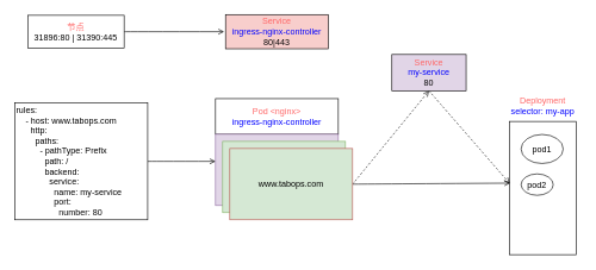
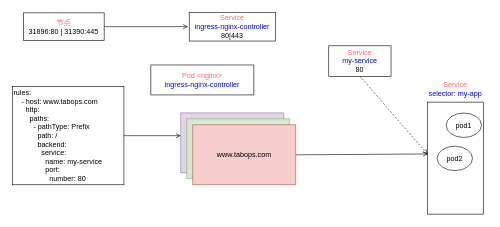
  <mxCell id="0" />
  <mxCell id="1" parent="0" />
  <mxCell id="2" style="edgeStyle=none;curved=1;rounded=0;orthogonalLoop=1;jettySize=auto;html=1;exitX=1;exitY=0.5;exitDx=0;exitDy=0;fontColor=#00FF00;endArrow=open;sourcePerimeterSpacing=8;targetPerimeterSpacing=8;" parent="1" source="3" edge="1"><mxGeometry relative="1" as="geometry"><mxPoint x="313" y="44" as="targetPoint" /></mxGeometry></mxCell>
  <mxCell id="3" value="&lt;font color=&quot;#ff6666&quot;&gt;节点&lt;br&gt;&lt;/font&gt;31896:80 | 31390:445" style="rounded=0;whiteSpace=wrap;html=1;" parent="1" vertex="1"><mxGeometry x="38" y="21" width="135" height="46" as="geometry" /></mxCell>
- <mxCell id="4" value="&lt;font color=&quot;#ff6666&quot;&gt;Service&lt;/font&gt;&lt;br&gt;&lt;font color=&quot;#0000ff&quot;&gt;ingress-nginx-controller&lt;/font&gt;&lt;br&gt;&lt;font color=&quot;#000000&quot;&gt;80|443&lt;/font&gt;" style="rounded=0;whiteSpace=wrap;html=1;fontColor=#00FF00;fillColor=#f8cecc;" parent="1" vertex="1"><mxGeometry x="315" y="20" width="144" height="48" as="geometry" /></mxCell>
- <mxCell id="5" value="Pod &amp;lt;nginx&amp;gt;&lt;br&gt;&lt;font color=&quot;#0000ff&quot;&gt;ingress-nginx-controller&lt;/font&gt;" style="rounded=0;whiteSpace=wrap;html=1;fontColor=#FF6666;" parent="1" vertex="1"><mxGeometry x="301" y="138" width="172" height="50" as="geometry" /></mxCell>
+ <mxCell id="4" value="&lt;font color=&quot;#ff6666&quot;&gt;Service&lt;/font&gt;&lt;br&gt;&lt;font color=&quot;#0000ff&quot;&gt;ingress-nginx-controller&lt;/font&gt;&lt;br&gt;&lt;font color=&quot;#000000&quot;&gt;80|443&lt;/font&gt;" style="rounded=0;whiteSpace=wrap;html=1;fontColor=#00FF00;" parent="1" vertex="1"><mxGeometry x="315" y="20" width="144" height="48" as="geometry" /></mxCell>
+ <mxCell id="5" value="Pod &amp;lt;nginx&amp;gt;&lt;br&gt;&lt;font color=&quot;#0000ff&quot;&gt;ingress-nginx-controller&lt;/font&gt;" style="rounded=0;whiteSpace=wrap;html=1;fontColor=#FF6666;" parent="1" vertex="1"><mxGeometry x="251" y="108" width="172" height="50" as="geometry" /></mxCell>
  <mxCell id="6" value="" style="rounded=0;whiteSpace=wrap;html=1;fillColor=#e1d5e7;strokeColor=#9673a6;" parent="1" vertex="1"><mxGeometry x="301" y="188" width="172" height="100" as="geometry" /></mxCell>
  <mxCell id="7" value="" style="rounded=0;whiteSpace=wrap;html=1;fillColor=#d5e8d4;strokeColor=#82b366;" parent="1" vertex="1"><mxGeometry x="311" y="198" width="172" height="100" as="geometry" /></mxCell>
  <mxCell id="8" style="edgeStyle=none;curved=1;rounded=0;orthogonalLoop=1;jettySize=auto;html=1;exitX=1;exitY=0.5;exitDx=0;exitDy=0;entryX=0.008;entryY=0.463;entryDx=0;entryDy=0;entryPerimeter=0;fontColor=#000000;endArrow=open;sourcePerimeterSpacing=8;targetPerimeterSpacing=8;" parent="1" source="10" target="13" edge="1"><mxGeometry relative="1" as="geometry" /></mxCell>
- <mxCell id="9" style="edgeStyle=none;curved=1;rounded=0;orthogonalLoop=1;jettySize=auto;html=1;entryX=0.5;entryY=1;entryDx=0;entryDy=0;fontColor=#000000;endArrow=open;sourcePerimeterSpacing=8;targetPerimeterSpacing=8;exitX=1;exitY=0.5;exitDx=0;exitDy=0;dashed=1;" parent="1" source="10" target="17" edge="1"><mxGeometry relative="1" as="geometry"><mxPoint x="493" y="233" as="sourcePoint" /></mxGeometry></mxCell>
- <mxCell id="10" value="www.tabops.com" style="rounded=0;whiteSpace=wrap;html=1;fillColor=#d5e8d4;strokeColor=#b85450;" parent="1" vertex="1"><mxGeometry x="321" y="208" width="172" height="100" as="geometry" /></mxCell>
+ <mxCell id="10" value="www.tabops.com" style="rounded=0;whiteSpace=wrap;html=1;fillColor=#f8cecc;strokeColor=#b85450;" parent="1" vertex="1"><mxGeometry x="321" y="208" width="172" height="100" as="geometry" /></mxCell>
  <mxCell id="11" style="edgeStyle=none;curved=1;rounded=0;orthogonalLoop=1;jettySize=auto;html=1;exitX=1;exitY=0.5;exitDx=0;exitDy=0;fontColor=#000000;endArrow=open;sourcePerimeterSpacing=8;targetPerimeterSpacing=8;" parent="1" source="12" edge="1"><mxGeometry relative="1" as="geometry"><mxPoint x="301" y="226" as="targetPoint" /></mxGeometry></mxCell>
  <mxCell id="12" value="&lt;div style=&quot;&quot;&gt;&lt;font color=&quot;#000000&quot;&gt;rules:&lt;/font&gt;&lt;/div&gt;&lt;div&gt;&lt;font color=&quot;#000000&quot;&gt;&amp;nbsp; &amp;nbsp; - host: www.tabops.com&lt;/font&gt;&lt;/div&gt;&lt;div&gt;&lt;font color=&quot;#000000&quot;&gt;&amp;nbsp; &amp;nbsp; &amp;nbsp; http:&lt;/font&gt;&lt;/div&gt;&lt;div&gt;&lt;font color=&quot;#000000&quot;&gt;&amp;nbsp; &amp;nbsp; &amp;nbsp; &amp;nbsp; paths:&lt;/font&gt;&lt;/div&gt;&lt;div&gt;&lt;font color=&quot;#000000&quot;&gt;&amp;nbsp; &amp;nbsp; &amp;nbsp; &amp;nbsp; &amp;nbsp; - pathType: Prefix&lt;/font&gt;&lt;/div&gt;&lt;div&gt;&lt;font color=&quot;#000000&quot;&gt;&amp;nbsp; &amp;nbsp; &amp;nbsp; &amp;nbsp; &amp;nbsp; &amp;nbsp; path: /&lt;/font&gt;&lt;/div&gt;&lt;div&gt;&lt;font color=&quot;#000000&quot;&gt;&amp;nbsp; &amp;nbsp; &amp;nbsp; &amp;nbsp; &amp;nbsp; &amp;nbsp; backend:&lt;/font&gt;&lt;/div&gt;&lt;div&gt;&lt;font color=&quot;#000000&quot;&gt;&amp;nbsp; &amp;nbsp; &amp;nbsp; &amp;nbsp; &amp;nbsp; &amp;nbsp; &amp;nbsp; service:&lt;/font&gt;&lt;/div&gt;&lt;div&gt;&lt;font color=&quot;#000000&quot;&gt;&amp;nbsp; &amp;nbsp; &amp;nbsp; &amp;nbsp; &amp;nbsp; &amp;nbsp; &amp;nbsp; &amp;nbsp; name: my-service&lt;/font&gt;&lt;/div&gt;&lt;div&gt;&lt;font color=&quot;#000000&quot;&gt;&amp;nbsp; &amp;nbsp; &amp;nbsp; &amp;nbsp; &amp;nbsp; &amp;nbsp; &amp;nbsp; &amp;nbsp; port:&lt;/font&gt;&lt;/div&gt;&lt;div&gt;&lt;font color=&quot;#000000&quot;&gt;&amp;nbsp; &amp;nbsp; &amp;nbsp; &amp;nbsp; &amp;nbsp; &amp;nbsp; &amp;nbsp; &amp;nbsp; &amp;nbsp; number: 80&lt;/font&gt;&lt;/div&gt;" style="rounded=0;whiteSpace=wrap;html=1;fontColor=#00FF00;align=left;" parent="1" vertex="1"><mxGeometry x="20" y="144" width="186" height="164" as="geometry" /></mxCell>
  <mxCell id="13" value="" style="rounded=0;whiteSpace=wrap;html=1;fontColor=#000000;" parent="1" vertex="1"><mxGeometry x="713" y="170" width="93" height="187" as="geometry" /></mxCell>
- <mxCell id="14" value="pod1" style="ellipse;whiteSpace=wrap;html=1;fontColor=#000000;" parent="1" vertex="1"><mxGeometry x="729" y="188.25" width="59" height="40.75" as="geometry" /></mxCell>
- <mxCell id="15" value="pod2" style="ellipse;whiteSpace=wrap;html=1;fontColor=#000000;" parent="1" vertex="1"><mxGeometry x="729" y="243.63" width="45" height="30" as="geometry" /></mxCell>
+ <mxCell id="14" value="pod1" style="ellipse;whiteSpace=wrap;html=1;fontColor=#000000;" parent="1" vertex="1"><mxGeometry x="744" y="188.25" width="59" height="40.75" as="geometry" /></mxCell>
+ <mxCell id="15" value="pod2" style="ellipse;whiteSpace=wrap;html=1;fontColor=#000000;" parent="1" vertex="1"><mxGeometry x="729" y="243.63" width="59" height="40.75" as="geometry" /></mxCell>
  <mxCell id="16" style="edgeStyle=none;curved=1;rounded=0;orthogonalLoop=1;jettySize=auto;html=1;exitX=0.5;exitY=1;exitDx=0;exitDy=0;fontColor=#000000;endArrow=open;sourcePerimeterSpacing=8;targetPerimeterSpacing=8;dashed=1;" parent="1" source="17" edge="1"><mxGeometry relative="1" as="geometry"><mxPoint x="713" y="257" as="targetPoint" /></mxGeometry></mxCell>
- <mxCell id="17" value="&lt;font color=&quot;#ff6666&quot;&gt;Service&lt;/font&gt;&lt;br&gt;&lt;font color=&quot;#0000ff&quot;&gt;my-service&lt;/font&gt;&lt;br&gt;80" style="rounded=0;whiteSpace=wrap;html=1;fontColor=#000000;fillColor=#e1d5e7;" parent="1" vertex="1"><mxGeometry x="548" y="76" width="104" height="51" as="geometry" /></mxCell>
- <mxCell id="18" value="&lt;font color=&quot;#ff6666&quot;&gt;Deployment&lt;/font&gt;&lt;br&gt;&lt;font color=&quot;#0000ff&quot;&gt;selector: my-app&lt;/font&gt;" style="text;strokeColor=none;fillColor=none;html=1;align=center;verticalAlign=middle;whiteSpace=wrap;rounded=0;fontColor=#000000;" parent="1" vertex="1"><mxGeometry x="707" y="132" width="105" height="32" as="geometry" /></mxCell>
+ <mxCell id="17" value="&lt;font color=&quot;#ff6666&quot;&gt;Service&lt;/font&gt;&lt;br&gt;&lt;font color=&quot;#0000ff&quot;&gt;my-service&lt;/font&gt;&lt;br&gt;80" style="rounded=0;whiteSpace=wrap;html=1;fontColor=#000000;" parent="1" vertex="1"><mxGeometry x="548" y="76" width="104" height="51" as="geometry" /></mxCell>
+ <mxCell id="18" value="&lt;font color=&quot;#ff6666&quot;&gt;Service&lt;/font&gt;&lt;br&gt;&lt;font color=&quot;#0000ff&quot;&gt;selector: my-app&lt;/font&gt;" style="text;strokeColor=none;fillColor=none;html=1;align=center;verticalAlign=middle;whiteSpace=wrap;rounded=0;fontColor=#000000;" parent="1" vertex="1"><mxGeometry x="707" y="132" width="105" height="32" as="geometry" /></mxCell>
